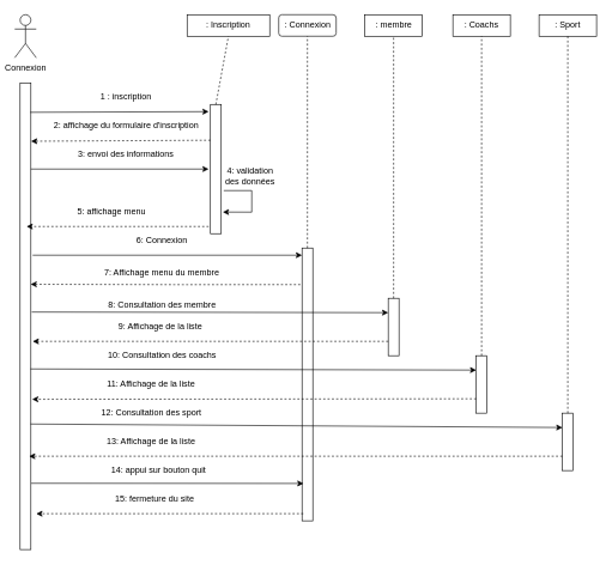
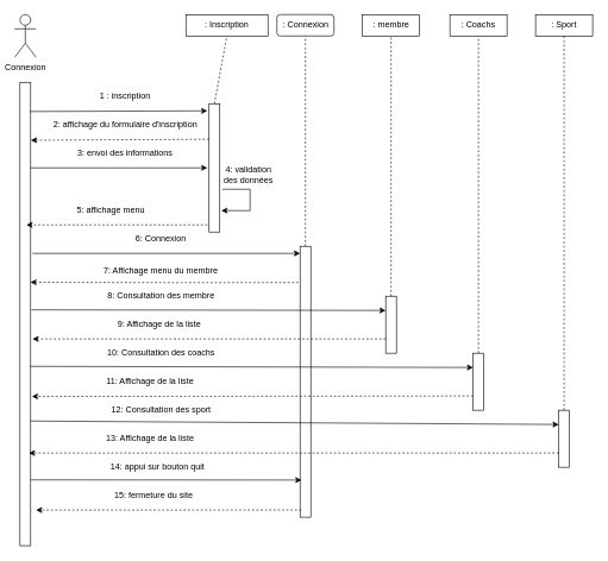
  <mxCell id="0" />
  <mxCell id="1" parent="0" />
  <mxCell id="2" value="Connexion" style="shape=umlActor;verticalLabelPosition=bottom;labelBackgroundColor=#ffffff;verticalAlign=top;html=1;outlineConnect=0;" vertex="1" parent="1"><mxGeometry x="20" y="20" width="30" height="60" as="geometry" /></mxCell>
  <mxCell id="3" value="" style="rounded=0;whiteSpace=wrap;html=1;" vertex="1" parent="1"><mxGeometry x="27.5" y="115" width="15" height="650" as="geometry" /></mxCell>
  <mxCell id="4" value=": Inscription" style="rounded=0;whiteSpace=wrap;html=1;" vertex="1" parent="1"><mxGeometry x="260" y="20" width="115" height="30" as="geometry" /></mxCell>
  <mxCell id="5" value="" style="rounded=0;whiteSpace=wrap;html=1;" vertex="1" parent="1"><mxGeometry x="292.5" y="145" width="15" height="180" as="geometry" /></mxCell>
  <mxCell id="6" value="" style="endArrow=classic;html=1;exitX=0.938;exitY=0.063;exitDx=0;exitDy=0;exitPerimeter=0;" edge="1" parent="1" source="3"><mxGeometry width="50" height="50" relative="1" as="geometry"><mxPoint x="160" y="295" as="sourcePoint" /><mxPoint x="290" y="155" as="targetPoint" /></mxGeometry></mxCell>
  <mxCell id="7" value="" style="endArrow=none;dashed=1;html=1;entryX=0.5;entryY=1;entryDx=0;entryDy=0;exitX=0.5;exitY=0;exitDx=0;exitDy=0;" edge="1" parent="1" source="5" target="4"><mxGeometry width="50" height="50" relative="1" as="geometry"><mxPoint x="160" y="295" as="sourcePoint" /><mxPoint x="210" y="245" as="targetPoint" /></mxGeometry></mxCell>
  <mxCell id="8" value="1 : inscription" style="text;html=1;strokeColor=none;fillColor=none;align=center;verticalAlign=middle;whiteSpace=wrap;rounded=0;" vertex="1" parent="1"><mxGeometry x="120" y="125" width="110" height="20" as="geometry" /></mxCell>
  <mxCell id="9" value="" style="endArrow=classic;html=1;entryX=1.014;entryY=0.125;entryDx=0;entryDy=0;entryPerimeter=0;dashed=1;exitX=-0.003;exitY=0.277;exitDx=0;exitDy=0;exitPerimeter=0;" edge="1" parent="1" source="5" target="3"><mxGeometry width="50" height="50" relative="1" as="geometry"><mxPoint x="380" y="193" as="sourcePoint" /><mxPoint x="210" y="245" as="targetPoint" /></mxGeometry></mxCell>
  <mxCell id="10" value="2: affichage du formulaire d'inscription" style="text;html=1;strokeColor=none;fillColor=none;align=center;verticalAlign=middle;whiteSpace=wrap;rounded=0;" vertex="1" parent="1"><mxGeometry x="57.5" y="165" width="235" height="20" as="geometry" /></mxCell>
  <mxCell id="11" value="" style="endArrow=classic;html=1;" edge="1" parent="1"><mxGeometry width="50" height="50" relative="1" as="geometry"><mxPoint x="42.5" y="235" as="sourcePoint" /><mxPoint x="290" y="235" as="targetPoint" /></mxGeometry></mxCell>
  <mxCell id="12" value="" style="endArrow=classic;html=1;entryX=1.033;entryY=0.19;entryDx=0;entryDy=0;entryPerimeter=0;dashed=1;" edge="1" parent="1"><mxGeometry width="50" height="50" relative="1" as="geometry"><mxPoint x="290" y="315" as="sourcePoint" /><mxPoint x="36.495" y="315" as="targetPoint" /></mxGeometry></mxCell>
  <mxCell id="13" value=": Connexion" style="whiteSpace=wrap;html=1;rounded=1;" vertex="1" parent="1"><mxGeometry x="387.5" y="20" width="80" height="30" as="geometry" /></mxCell>
  <mxCell id="14" value="" style="rounded=0;whiteSpace=wrap;html=1;" vertex="1" parent="1"><mxGeometry x="420" y="345" width="15" height="380" as="geometry" /></mxCell>
  <mxCell id="15" value="3: envoi des informations" style="text;html=1;strokeColor=none;fillColor=none;align=center;verticalAlign=middle;whiteSpace=wrap;rounded=0;" vertex="1" parent="1"><mxGeometry x="55" y="205" width="240" height="20" as="geometry" /></mxCell>
  <mxCell id="16" value="" style="endArrow=none;html=1;" edge="1" parent="1"><mxGeometry width="50" height="50" relative="1" as="geometry"><mxPoint x="350" y="295" as="sourcePoint" /><mxPoint x="350" y="265" as="targetPoint" /></mxGeometry></mxCell>
  <mxCell id="17" value="" style="endArrow=classic;html=1;entryX=1.146;entryY=0.833;entryDx=0;entryDy=0;entryPerimeter=0;" edge="1" parent="1" target="5"><mxGeometry width="50" height="50" relative="1" as="geometry"><mxPoint x="350" y="295" as="sourcePoint" /><mxPoint x="310" y="305" as="targetPoint" /></mxGeometry></mxCell>
  <mxCell id="18" value="" style="endArrow=none;html=1;" edge="1" parent="1"><mxGeometry width="50" height="50" relative="1" as="geometry"><mxPoint x="311" y="265" as="sourcePoint" /><mxPoint x="350" y="265" as="targetPoint" /></mxGeometry></mxCell>
  <mxCell id="19" value="4: validation des données" style="text;html=1;strokeColor=none;fillColor=none;align=center;verticalAlign=middle;whiteSpace=wrap;rounded=0;" vertex="1" parent="1"><mxGeometry x="307.5" y="235" width="80" height="20" as="geometry" /></mxCell>
  <mxCell id="20" value="5: affichage menu" style="text;html=1;strokeColor=none;fillColor=none;align=center;verticalAlign=middle;whiteSpace=wrap;rounded=0;" vertex="1" parent="1"><mxGeometry x="100" y="285" width="110" height="20" as="geometry" /></mxCell>
  <mxCell id="21" value=": membre" style="rounded=0;whiteSpace=wrap;html=1;" vertex="1" parent="1"><mxGeometry x="507.5" y="20" width="80" height="30" as="geometry" /></mxCell>
  <mxCell id="22" value=": Coachs" style="rounded=0;whiteSpace=wrap;html=1;" vertex="1" parent="1"><mxGeometry x="630" y="20" width="80" height="30" as="geometry" /></mxCell>
  <mxCell id="23" value=": Sport" style="rounded=0;whiteSpace=wrap;html=1;" vertex="1" parent="1"><mxGeometry x="750" y="20" width="80" height="30" as="geometry" /></mxCell>
  <mxCell id="24" value="" style="endArrow=classic;html=1;" edge="1" parent="1"><mxGeometry width="50" height="50" relative="1" as="geometry"><mxPoint x="45" y="355" as="sourcePoint" /><mxPoint x="420" y="355" as="targetPoint" /></mxGeometry></mxCell>
  <mxCell id="25" value="6: Connexion" style="text;html=1;strokeColor=none;fillColor=none;align=center;verticalAlign=middle;whiteSpace=wrap;rounded=0;" vertex="1" parent="1"><mxGeometry x="170" y="325" width="110" height="20" as="geometry" /></mxCell>
  <mxCell id="26" value="" style="endArrow=classic;html=1;exitX=-0.162;exitY=0.234;exitDx=0;exitDy=0;exitPerimeter=0;dashed=1;entryX=0.976;entryY=0.49;entryDx=0;entryDy=0;entryPerimeter=0;" edge="1" parent="1"><mxGeometry width="50" height="50" relative="1" as="geometry"><mxPoint x="417.57" y="395.92" as="sourcePoint" /><mxPoint x="42.14" y="395.5" as="targetPoint" /><Array as="points"><mxPoint x="250" y="396" /></Array></mxGeometry></mxCell>
  <mxCell id="27" value="" style="endArrow=none;dashed=1;html=1;entryX=0.5;entryY=1;entryDx=0;entryDy=0;exitX=0.5;exitY=0;exitDx=0;exitDy=0;" edge="1" parent="1" source="14" target="13"><mxGeometry width="50" height="50" relative="1" as="geometry"><mxPoint x="230" y="405" as="sourcePoint" /><mxPoint x="280" y="355" as="targetPoint" /></mxGeometry></mxCell>
  <mxCell id="28" value="7: Affichage menu du membre" style="text;html=1;strokeColor=none;fillColor=none;align=center;verticalAlign=middle;whiteSpace=wrap;rounded=0;" vertex="1" parent="1"><mxGeometry x="135" y="365" width="180" height="30" as="geometry" /></mxCell>
  <mxCell id="29" value="" style="endArrow=classic;html=1;exitX=1.077;exitY=0.491;exitDx=0;exitDy=0;exitPerimeter=0;entryX=0;entryY=0.25;entryDx=0;entryDy=0;" edge="1" parent="1" source="3" target="30"><mxGeometry width="50" height="50" relative="1" as="geometry"><mxPoint x="560" y="345" as="sourcePoint" /><mxPoint x="650" y="435" as="targetPoint" /></mxGeometry></mxCell>
  <mxCell id="30" value="" style="rounded=0;whiteSpace=wrap;html=1;" vertex="1" parent="1"><mxGeometry x="540" y="415" width="15" height="80" as="geometry" /></mxCell>
  <mxCell id="31" value="" style="endArrow=classic;html=1;dashed=1;exitX=0;exitY=0.75;exitDx=0;exitDy=0;" edge="1" parent="1" source="30"><mxGeometry width="50" height="50" relative="1" as="geometry"><mxPoint x="560" y="345" as="sourcePoint" /><mxPoint x="45" y="475" as="targetPoint" /></mxGeometry></mxCell>
  <mxCell id="32" value="" style="rounded=0;whiteSpace=wrap;html=1;" vertex="1" parent="1"><mxGeometry x="662.5" y="495" width="15" height="80" as="geometry" /></mxCell>
  <mxCell id="33" value="" style="rounded=0;whiteSpace=wrap;html=1;" vertex="1" parent="1"><mxGeometry x="782.5" y="575" width="15" height="80" as="geometry" /></mxCell>
  <mxCell id="34" value="" style="endArrow=classic;html=1;exitX=0.963;exitY=0.613;exitDx=0;exitDy=0;exitPerimeter=0;entryX=0;entryY=0.25;entryDx=0;entryDy=0;" edge="1" parent="1" source="3" target="32"><mxGeometry width="50" height="50" relative="1" as="geometry"><mxPoint x="520" y="635" as="sourcePoint" /><mxPoint x="570" y="585" as="targetPoint" /></mxGeometry></mxCell>
  <mxCell id="35" value="" style="endArrow=classic;html=1;dashed=1;exitX=0;exitY=0.75;exitDx=0;exitDy=0;entryX=1.12;entryY=0.678;entryDx=0;entryDy=0;entryPerimeter=0;" edge="1" parent="1" source="32" target="3"><mxGeometry width="50" height="50" relative="1" as="geometry"><mxPoint x="520" y="635" as="sourcePoint" /><mxPoint x="570" y="585" as="targetPoint" /></mxGeometry></mxCell>
  <mxCell id="36" value="" style="endArrow=classic;html=1;exitX=0.963;exitY=0.731;exitDx=0;exitDy=0;exitPerimeter=0;entryX=0;entryY=0.25;entryDx=0;entryDy=0;" edge="1" parent="1" source="3" target="33"><mxGeometry width="50" height="50" relative="1" as="geometry"><mxPoint x="520" y="635" as="sourcePoint" /><mxPoint x="780" y="635" as="targetPoint" /></mxGeometry></mxCell>
  <mxCell id="37" value="" style="endArrow=classic;html=1;dashed=1;exitX=0;exitY=0.75;exitDx=0;exitDy=0;entryX=0.833;entryY=0.8;entryDx=0;entryDy=0;entryPerimeter=0;" edge="1" parent="1" source="33" target="3"><mxGeometry width="50" height="50" relative="1" as="geometry"><mxPoint x="520" y="635" as="sourcePoint" /><mxPoint x="570" y="585" as="targetPoint" /></mxGeometry></mxCell>
  <mxCell id="38" value="" style="endArrow=classic;html=1;dashed=1;exitX=-0.027;exitY=0.864;exitDx=0;exitDy=0;exitPerimeter=0;entryX=1.355;entryY=0.859;entryDx=0;entryDy=0;entryPerimeter=0;" edge="1" parent="1"><mxGeometry width="50" height="50" relative="1" as="geometry"><mxPoint x="421.775" y="715" as="sourcePoint" /><mxPoint x="50.005" y="715.03" as="targetPoint" /></mxGeometry></mxCell>
  <mxCell id="39" value="" style="endArrow=none;dashed=1;html=1;entryX=0.5;entryY=1;entryDx=0;entryDy=0;exitX=0.5;exitY=0;exitDx=0;exitDy=0;" edge="1" parent="1" source="30" target="21"><mxGeometry width="50" height="50" relative="1" as="geometry"><mxPoint x="480" y="385" as="sourcePoint" /><mxPoint x="530" y="335" as="targetPoint" /></mxGeometry></mxCell>
  <mxCell id="40" value="" style="endArrow=none;dashed=1;html=1;entryX=0.5;entryY=1;entryDx=0;entryDy=0;exitX=0.5;exitY=0;exitDx=0;exitDy=0;" edge="1" parent="1" source="32" target="22"><mxGeometry width="50" height="50" relative="1" as="geometry"><mxPoint x="480" y="385" as="sourcePoint" /><mxPoint x="530" y="335" as="targetPoint" /></mxGeometry></mxCell>
  <mxCell id="41" value="" style="endArrow=none;dashed=1;html=1;entryX=0.5;entryY=1;entryDx=0;entryDy=0;exitX=0.5;exitY=0;exitDx=0;exitDy=0;" edge="1" parent="1" source="33" target="23"><mxGeometry width="50" height="50" relative="1" as="geometry"><mxPoint x="480" y="385" as="sourcePoint" /><mxPoint x="530" y="335" as="targetPoint" /></mxGeometry></mxCell>
- <mxCell id="42" value="8: Consultation des membre " style="text;html=1;strokeColor=none;fillColor=none;align=center;verticalAlign=middle;whiteSpace=wrap;rounded=0;" vertex="1" parent="1"><mxGeometry x="142.5" y="415" width="165" height="20" as="geometry" /></mxCell>
+ <mxCell id="42" value="8: Consultation des membre " style="text;html=1;strokeColor=none;fillColor=none;align=center;verticalAlign=middle;whiteSpace=wrap;rounded=0;" vertex="1" parent="1"><mxGeometry x="142.5" y="405" width="165" height="20" as="geometry" /></mxCell>
  <mxCell id="43" value="9: Affichage de la liste" style="text;html=1;strokeColor=none;fillColor=none;align=center;verticalAlign=middle;whiteSpace=wrap;rounded=0;" vertex="1" parent="1"><mxGeometry x="137.5" y="445" width="170" height="20" as="geometry" /></mxCell>
  <mxCell id="44" value="11: Affichage de la liste" style="text;html=1;strokeColor=none;fillColor=none;align=center;verticalAlign=middle;whiteSpace=wrap;rounded=0;" vertex="1" parent="1"><mxGeometry x="125" y="525" width="170" height="20" as="geometry" /></mxCell>
  <mxCell id="45" value="13: Affichage de la liste" style="text;html=1;strokeColor=none;fillColor=none;align=center;verticalAlign=middle;whiteSpace=wrap;rounded=0;" vertex="1" parent="1"><mxGeometry x="125" y="605" width="170" height="20" as="geometry" /></mxCell>
  <mxCell id="46" value="10: Consultation des coachs " style="text;html=1;strokeColor=none;fillColor=none;align=center;verticalAlign=middle;whiteSpace=wrap;rounded=0;" vertex="1" parent="1"><mxGeometry x="142.5" y="485" width="165" height="20" as="geometry" /></mxCell>
- <mxCell id="47" value="12: Consultation des sport " style="text;html=1;strokeColor=none;fillColor=none;align=center;verticalAlign=middle;whiteSpace=wrap;rounded=0;" vertex="1" parent="1"><mxGeometry x="127.5" y="565" width="165" height="20" as="geometry" /></mxCell>
+ <mxCell id="47" value="12: Consultation des sport " style="text;html=1;strokeColor=none;fillColor=none;align=center;verticalAlign=middle;whiteSpace=wrap;rounded=0;" vertex="1" parent="1"><mxGeometry x="142.5" y="565" width="165" height="20" as="geometry" /></mxCell>
  <mxCell id="48" value="15: fermeture du site" style="text;html=1;strokeColor=none;fillColor=none;align=center;verticalAlign=middle;whiteSpace=wrap;rounded=0;" vertex="1" parent="1"><mxGeometry x="150" y="685" width="130" height="20" as="geometry" /></mxCell>
  <mxCell id="49" value="" style="endArrow=classic;html=1;exitX=1.033;exitY=0.858;exitDx=0;exitDy=0;exitPerimeter=0;entryX=0.133;entryY=0.863;entryDx=0;entryDy=0;entryPerimeter=0;" edge="1" parent="1" source="3" target="14"><mxGeometry width="50" height="50" relative="1" as="geometry"><mxPoint x="400" y="625" as="sourcePoint" /><mxPoint x="450" y="575" as="targetPoint" /></mxGeometry></mxCell>
  <mxCell id="50" value="14: appui sur bouton quit " style="text;html=1;strokeColor=none;fillColor=none;align=center;verticalAlign=middle;whiteSpace=wrap;rounded=0;" vertex="1" parent="1"><mxGeometry x="137.5" y="645" width="165" height="20" as="geometry" /></mxCell>
